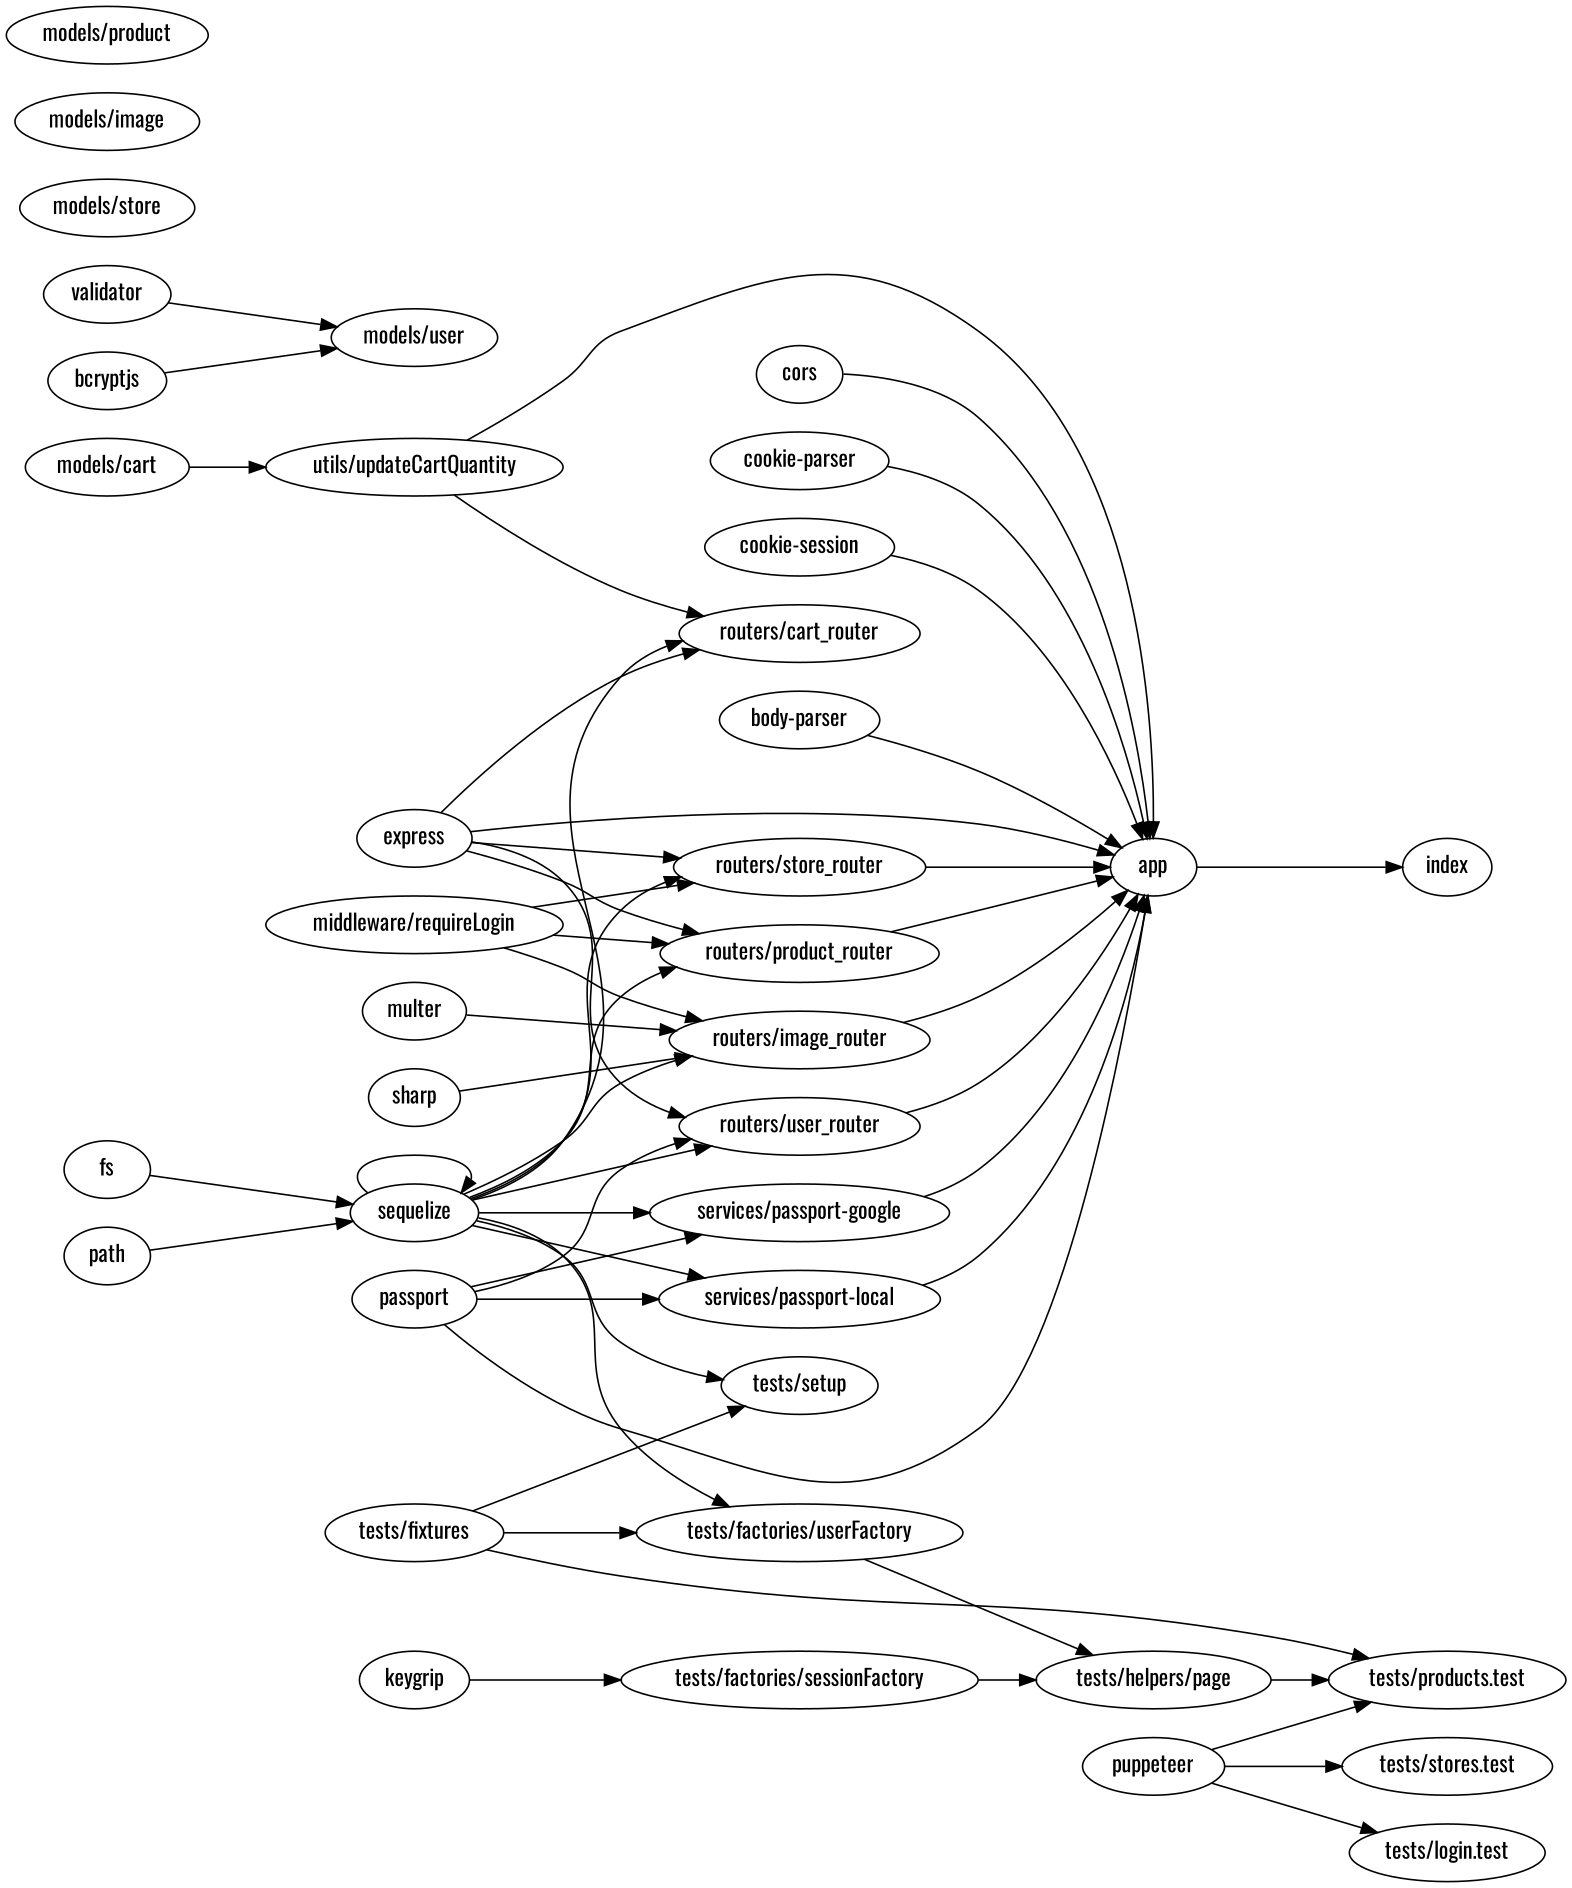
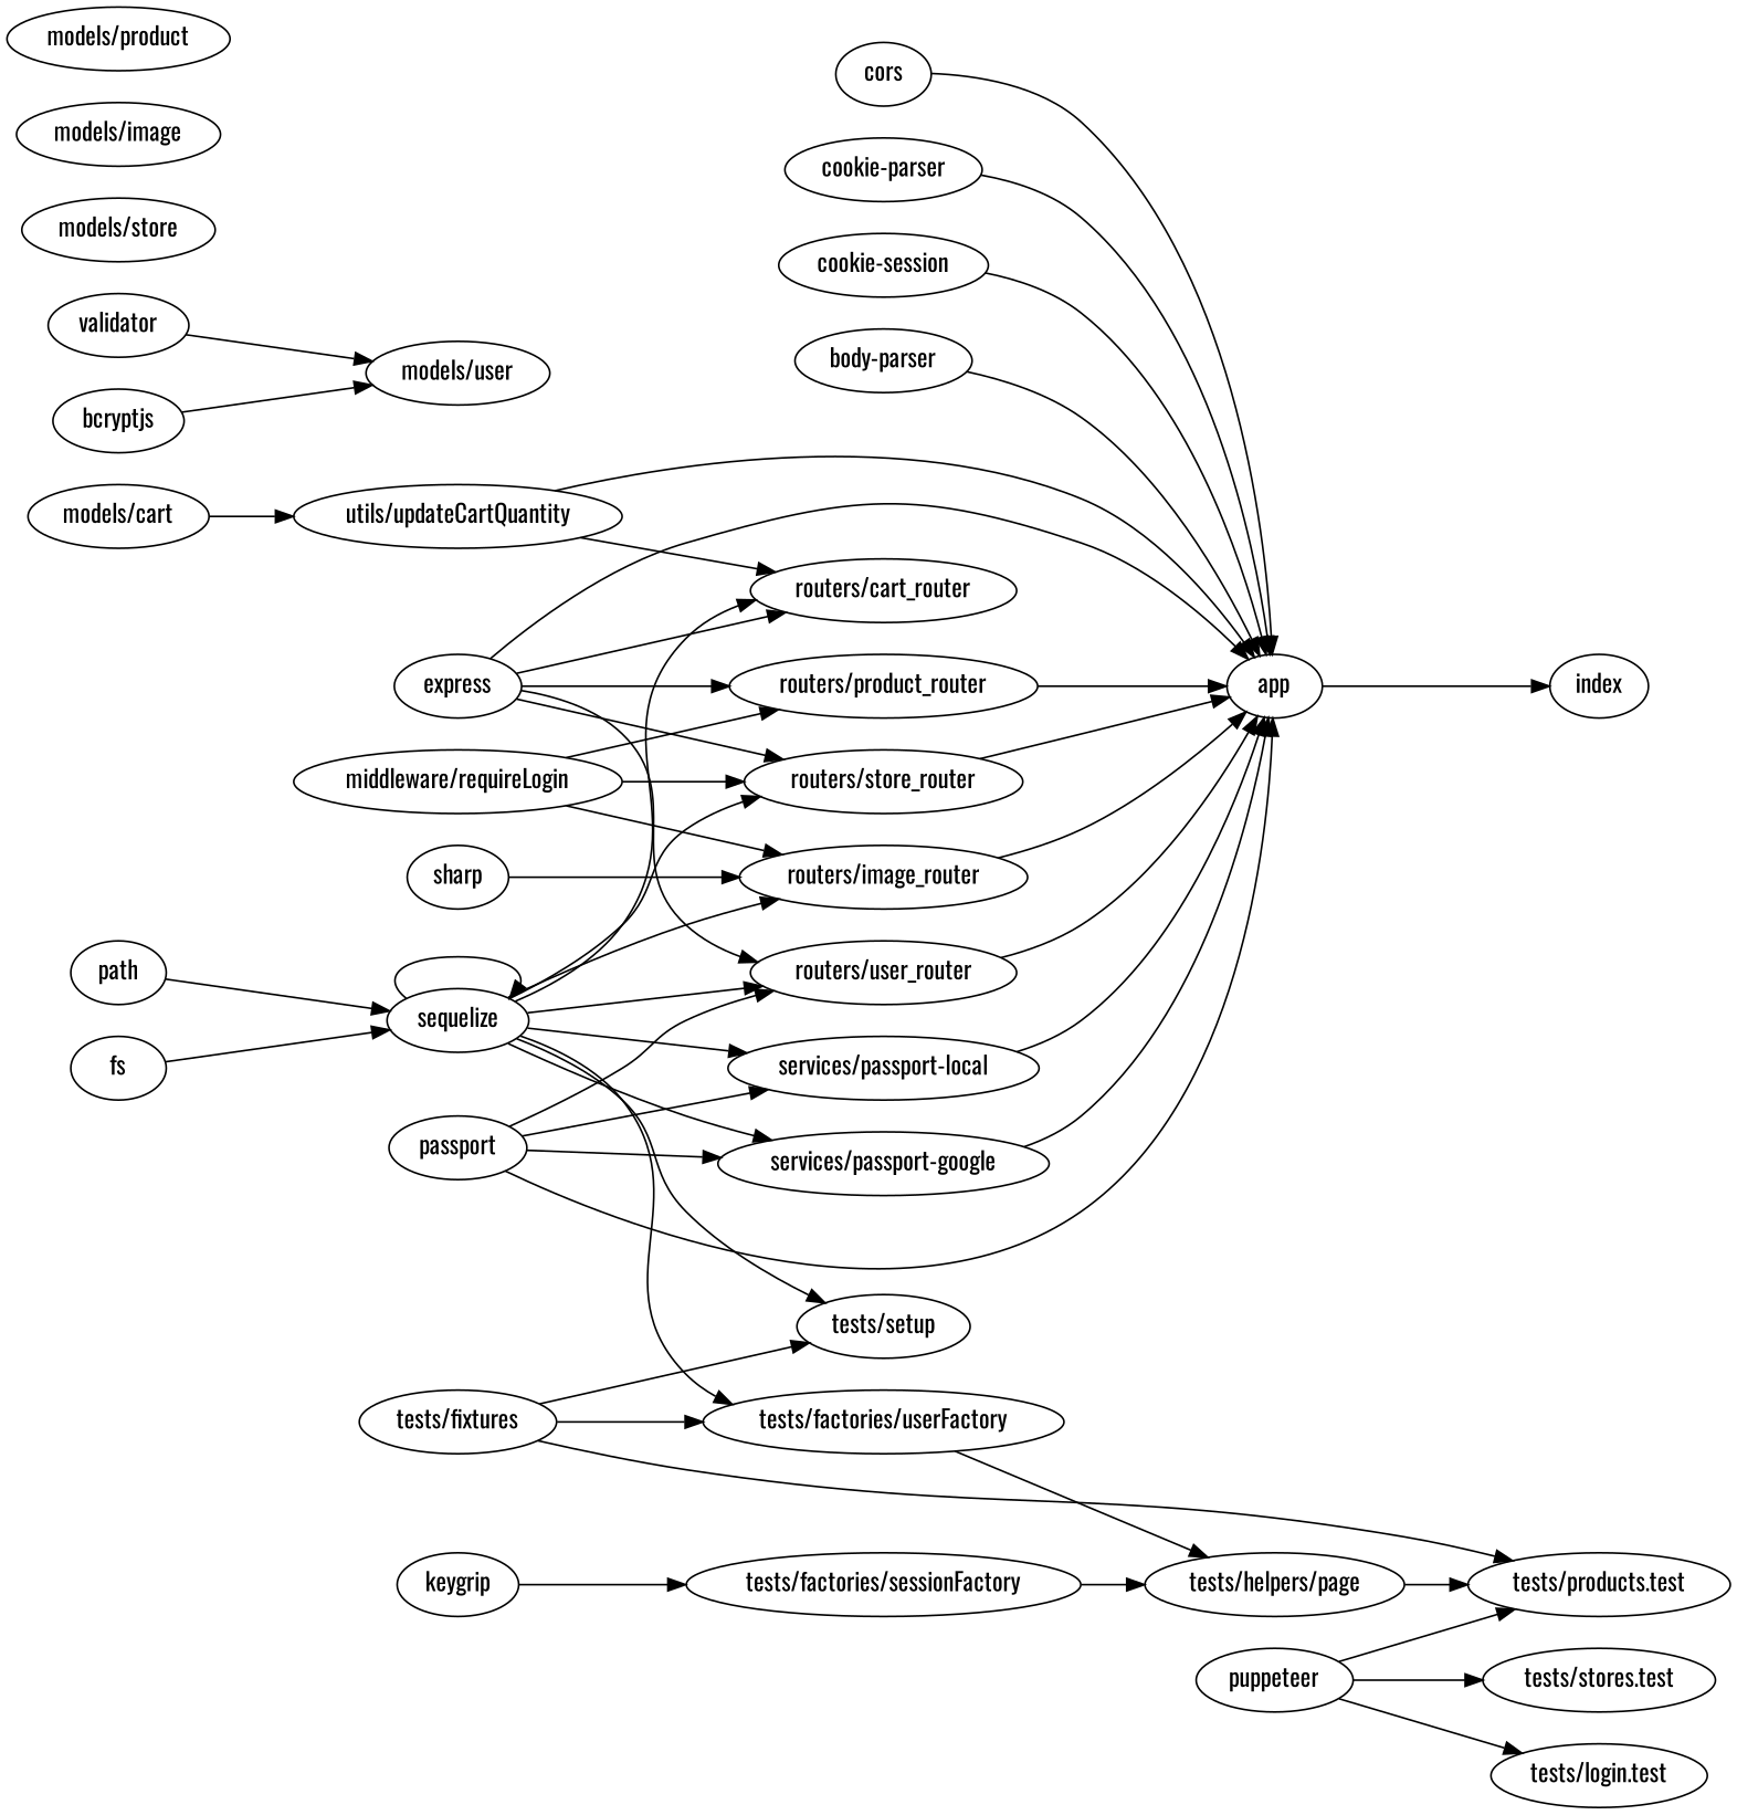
  digraph {
    fontname=Oswald
    rankdir=LR
    node [fontname=Oswald]
    edge [fontname=Oswald]
    "routers/user_router"
    app
    index
    express
    "routers/product_router"
    "routers/store_router"
    "routers/cart_router"
    "routers/image_router"
    passport
    "services/passport-local"
    "services/passport-google"
    sequelize
    "tests/factories/userFactory"
    "tests/setup"
    "tests/helpers/page"
    "middleware/requireLogin"
-   multer
    sharp
    "utils/updateCartQuantity"
    "tests/products.test"
    "tests/fixtures"
    "tests/factories/sessionFactory"
    keygrip
    puppeteer
    "tests/stores.test"
    "tests/login.test"
    "models/cart"
    validator
    "models/user"
    bcryptjs
    "models/store"
    "models/image"
    "models/product"
    path
    fs
    cors
    "cookie-parser"
    "cookie-session"
    "body-parser"
    "routers/user_router" -> app
    app -> index
    express -> "routers/user_router"
    express -> app
    express -> "routers/product_router"
    express -> "routers/store_router"
    express -> "routers/cart_router"
    "routers/product_router" -> app
    "routers/store_router" -> app
    "routers/image_router" -> app
    passport -> "routers/user_router"
    passport -> app
    passport -> "services/passport-local"
    passport -> "services/passport-google"
    "services/passport-local" -> app
    "services/passport-google" -> app
    sequelize -> "routers/user_router"
-   sequelize -> "routers/product_router"
    sequelize -> "routers/store_router"
    sequelize -> "routers/cart_router"
    sequelize -> "routers/image_router"
    sequelize -> "services/passport-local"
    sequelize -> "services/passport-google"
    sequelize -> sequelize
    sequelize -> "tests/factories/userFactory"
    sequelize -> "tests/setup"
    "tests/factories/userFactory" -> "tests/helpers/page"
    "tests/helpers/page" -> "tests/products.test"
    "middleware/requireLogin" -> "routers/product_router"
    "middleware/requireLogin" -> "routers/store_router"
    "middleware/requireLogin" -> "routers/image_router"
-   multer -> "routers/image_router"
    sharp -> "routers/image_router"
    "utils/updateCartQuantity" -> app
    "utils/updateCartQuantity" -> "routers/cart_router"
    "tests/fixtures" -> "tests/factories/userFactory"
    "tests/fixtures" -> "tests/setup"
    "tests/fixtures" -> "tests/products.test"
    "tests/factories/sessionFactory" -> "tests/helpers/page"
    keygrip -> "tests/factories/sessionFactory"
    puppeteer -> "tests/products.test"
    puppeteer -> "tests/stores.test"
    puppeteer -> "tests/login.test"
    "models/cart" -> "utils/updateCartQuantity"
    validator -> "models/user"
    bcryptjs -> "models/user"
    path -> sequelize
    fs -> sequelize
    cors -> app
    "cookie-parser" -> app
    "cookie-session" -> app
    "body-parser" -> app
  }
